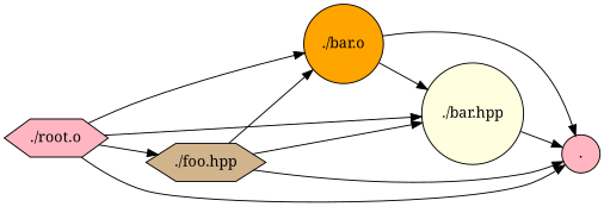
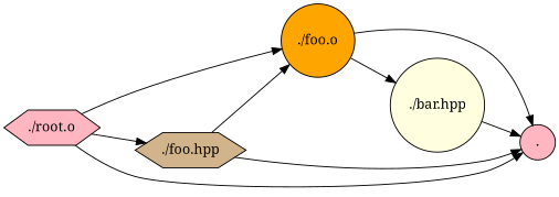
  digraph {
    fontname="Noto Serif"
    rankdir=LR
    node [fillcolor=lightpink fontname="Noto Serif" shape=circle style=filled]
    edge [fontname="Noto Serif"]
-   "./bar.o" [fillcolor=orange]
+   "./bar.o" [fillcolor=orange label="./foo.o"]
    "."
    "./bar.hpp" [fillcolor=lightyellow]
    "./foo.hpp" [fillcolor=tan shape=hexagon]
    "./root.o" [shape=hexagon]
    "./bar.o" -> "."
    "./bar.o" -> "./bar.hpp"
    "./bar.hpp" -> "."
    "./foo.hpp" -> "./bar.o"
    "./foo.hpp" -> "."
-   "./foo.hpp" -> "./bar.hpp"
    "./root.o" -> "./bar.o"
    "./root.o" -> "."
-   "./root.o" -> "./bar.hpp"
    "./root.o" -> "./foo.hpp"
  }
